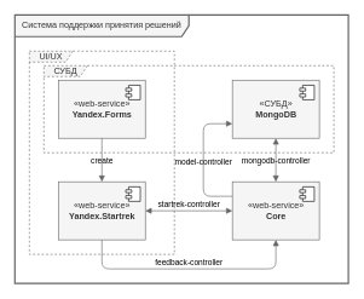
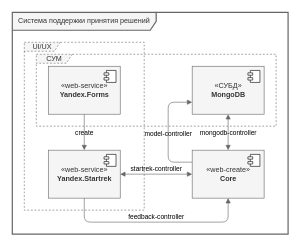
  <mxCell id="0" />
  <mxCell id="1" parent="0" />
  <mxCell id="2" value="Система поддержки принятия решений" style="shape=umlFrame;whiteSpace=wrap;html=1;width=240;height=30;swimlaneFillColor=none;strokeWidth=2;fillColor=#f5f5f5;strokeColor=#666666;fontColor=#333333;" vertex="1" parent="1"><mxGeometry x="20" y="20" width="460" height="370" as="geometry" /></mxCell>
  <mxCell id="3" value="«web-service»&lt;br&gt;&lt;b&gt;Yandex.Forms&lt;/b&gt;" style="html=1;dropTarget=0;fillColor=#f5f5f5;strokeColor=#666666;fontColor=#333333;" vertex="1" parent="1"><mxGeometry x="80" y="110" width="120" height="80" as="geometry" /></mxCell>
  <mxCell id="4" value="" style="shape=component;jettyWidth=8;jettyHeight=4;" vertex="1" parent="3"><mxGeometry x="1" width="20" height="20" relative="1" as="geometry"><mxPoint x="-27" y="7" as="offset" /></mxGeometry></mxCell>
  <mxCell id="5" value="«web-service»&lt;br&gt;&lt;b&gt;Yandex.Startrek&lt;/b&gt;" style="html=1;dropTarget=0;fillColor=#f5f5f5;strokeColor=#666666;fontColor=#333333;" vertex="1" parent="1"><mxGeometry x="80" y="250" width="120" height="80" as="geometry" /></mxCell>
  <mxCell id="6" value="" style="shape=component;jettyWidth=8;jettyHeight=4;" vertex="1" parent="5"><mxGeometry x="1" width="20" height="20" relative="1" as="geometry"><mxPoint x="-27" y="7" as="offset" /></mxGeometry></mxCell>
- <mxCell id="7" value="«web-service»&lt;br&gt;&lt;b&gt;Core&lt;/b&gt;" style="html=1;dropTarget=0;fillColor=#f5f5f5;strokeColor=#666666;fontColor=#333333;" vertex="1" parent="1"><mxGeometry x="320" y="250" width="120" height="80" as="geometry" /></mxCell>
+ <mxCell id="7" value="«web-create»&lt;br&gt;&lt;b&gt;Core&lt;/b&gt;" style="html=1;dropTarget=0;fillColor=#f5f5f5;strokeColor=#666666;fontColor=#333333;" vertex="1" parent="1"><mxGeometry x="320" y="250" width="120" height="80" as="geometry" /></mxCell>
  <mxCell id="8" value="" style="shape=component;jettyWidth=8;jettyHeight=4;" vertex="1" parent="7"><mxGeometry x="1" width="20" height="20" relative="1" as="geometry"><mxPoint x="-27" y="7" as="offset" /></mxGeometry></mxCell>
  <mxCell id="9" value="UI/UX" style="shape=umlFrame;whiteSpace=wrap;html=1;width=60;height=15;dashed=1;labelPosition=center;verticalLabelPosition=middle;align=center;verticalAlign=middle;fillColor=#f5f5f5;strokeColor=#666666;fontColor=#333333;" vertex="1" parent="1"><mxGeometry x="40" y="70" width="200" height="280" as="geometry" /></mxCell>
  <mxCell id="10" value="«СУБД»&lt;br&gt;&lt;b&gt;MongoDB&lt;/b&gt;" style="html=1;dropTarget=0;fillColor=#f5f5f5;strokeColor=#666666;fontColor=#333333;" vertex="1" parent="1"><mxGeometry x="320" y="110" width="120" height="80" as="geometry" /></mxCell>
  <mxCell id="11" value="" style="shape=component;jettyWidth=8;jettyHeight=4;" vertex="1" parent="10"><mxGeometry x="1" width="20" height="20" relative="1" as="geometry"><mxPoint x="-27" y="7" as="offset" /></mxGeometry></mxCell>
  <mxCell id="12" value="create" style="html=1;verticalAlign=bottom;endArrow=block;exitX=0.5;exitY=1;exitDx=0;exitDy=0;entryX=0.5;entryY=0;entryDx=0;entryDy=0;fillColor=#f5f5f5;strokeColor=#666666;labelBackgroundColor=none;fontColor=#000000;" edge="1" parent="1" source="3" target="5"><mxGeometry x="0.333" width="80" relative="1" as="geometry"><mxPoint x="350" y="330" as="sourcePoint" /><mxPoint x="430" y="330" as="targetPoint" /><mxPoint as="offset" /></mxGeometry></mxCell>
  <mxCell id="13" value="startrek-controller" style="html=1;verticalAlign=bottom;endArrow=block;exitX=1;exitY=0.5;exitDx=0;exitDy=0;entryX=0;entryY=0.5;entryDx=0;entryDy=0;startArrow=block;startFill=1;fillColor=#f5f5f5;strokeColor=#666666;fontColor=#000000;labelBackgroundColor=none;" edge="1" parent="1" source="5" target="7"><mxGeometry width="80" relative="1" as="geometry"><mxPoint x="350" y="330" as="sourcePoint" /><mxPoint x="430" y="330" as="targetPoint" /></mxGeometry></mxCell>
- <mxCell id="14" value="СУБД" style="shape=umlFrame;whiteSpace=wrap;html=1;dashed=1;width=60;height=15;fillColor=#f5f5f5;strokeColor=#666666;fontColor=#333333;" vertex="1" parent="1"><mxGeometry x="60" y="90" width="400" height="120" as="geometry" /></mxCell>
+ <mxCell id="14" value="СУМ" style="shape=umlFrame;whiteSpace=wrap;html=1;dashed=1;width=60;height=15;fillColor=#f5f5f5;strokeColor=#666666;fontColor=#333333;" vertex="1" parent="1"><mxGeometry x="60" y="90" width="400" height="120" as="geometry" /></mxCell>
  <mxCell id="15" value="mongodb-controller" style="html=1;verticalAlign=bottom;endArrow=block;exitX=0.5;exitY=0;exitDx=0;exitDy=0;entryX=0.5;entryY=1;entryDx=0;entryDy=0;startArrow=block;startFill=1;fillColor=#f5f5f5;strokeColor=#666666;labelBackgroundColor=none;fontColor=#000000;" edge="1" parent="1" source="7" target="10"><mxGeometry x="-0.333" width="80" relative="1" as="geometry"><mxPoint x="280" y="440" as="sourcePoint" /><mxPoint x="360" y="440" as="targetPoint" /><mxPoint as="offset" /></mxGeometry></mxCell>
  <mxCell id="16" value="feedback-controller" style="html=1;verticalAlign=bottom;endArrow=block;exitX=0.5;exitY=1;exitDx=0;exitDy=0;entryX=0.5;entryY=1;entryDx=0;entryDy=0;fillColor=#f5f5f5;strokeColor=#666666;labelBackgroundColor=none;fontColor=#000000;" edge="1" parent="1" source="5" target="7"><mxGeometry width="80" relative="1" as="geometry"><mxPoint x="150" y="480" as="sourcePoint" /><mxPoint x="230" y="480" as="targetPoint" /><Array as="points"><mxPoint x="140" y="370" /><mxPoint x="380" y="370" /></Array></mxGeometry></mxCell>
  <mxCell id="17" value="model-controller" style="html=1;verticalAlign=bottom;endArrow=block;labelBackgroundColor=none;fontColor=#000000;fillColor=#f5f5f5;strokeColor=#666666;entryX=0;entryY=0.75;entryDx=0;entryDy=0;exitX=0;exitY=0.25;exitDx=0;exitDy=0;" edge="1" parent="1" source="7" target="10"><mxGeometry x="-0.25" y="-10" width="80" relative="1" as="geometry"><mxPoint x="210" y="204.6" as="sourcePoint" /><mxPoint x="290" y="204.6" as="targetPoint" /><Array as="points"><mxPoint x="280" y="270" /><mxPoint x="280" y="170" /></Array><mxPoint x="-10" y="-10" as="offset" /></mxGeometry></mxCell>
